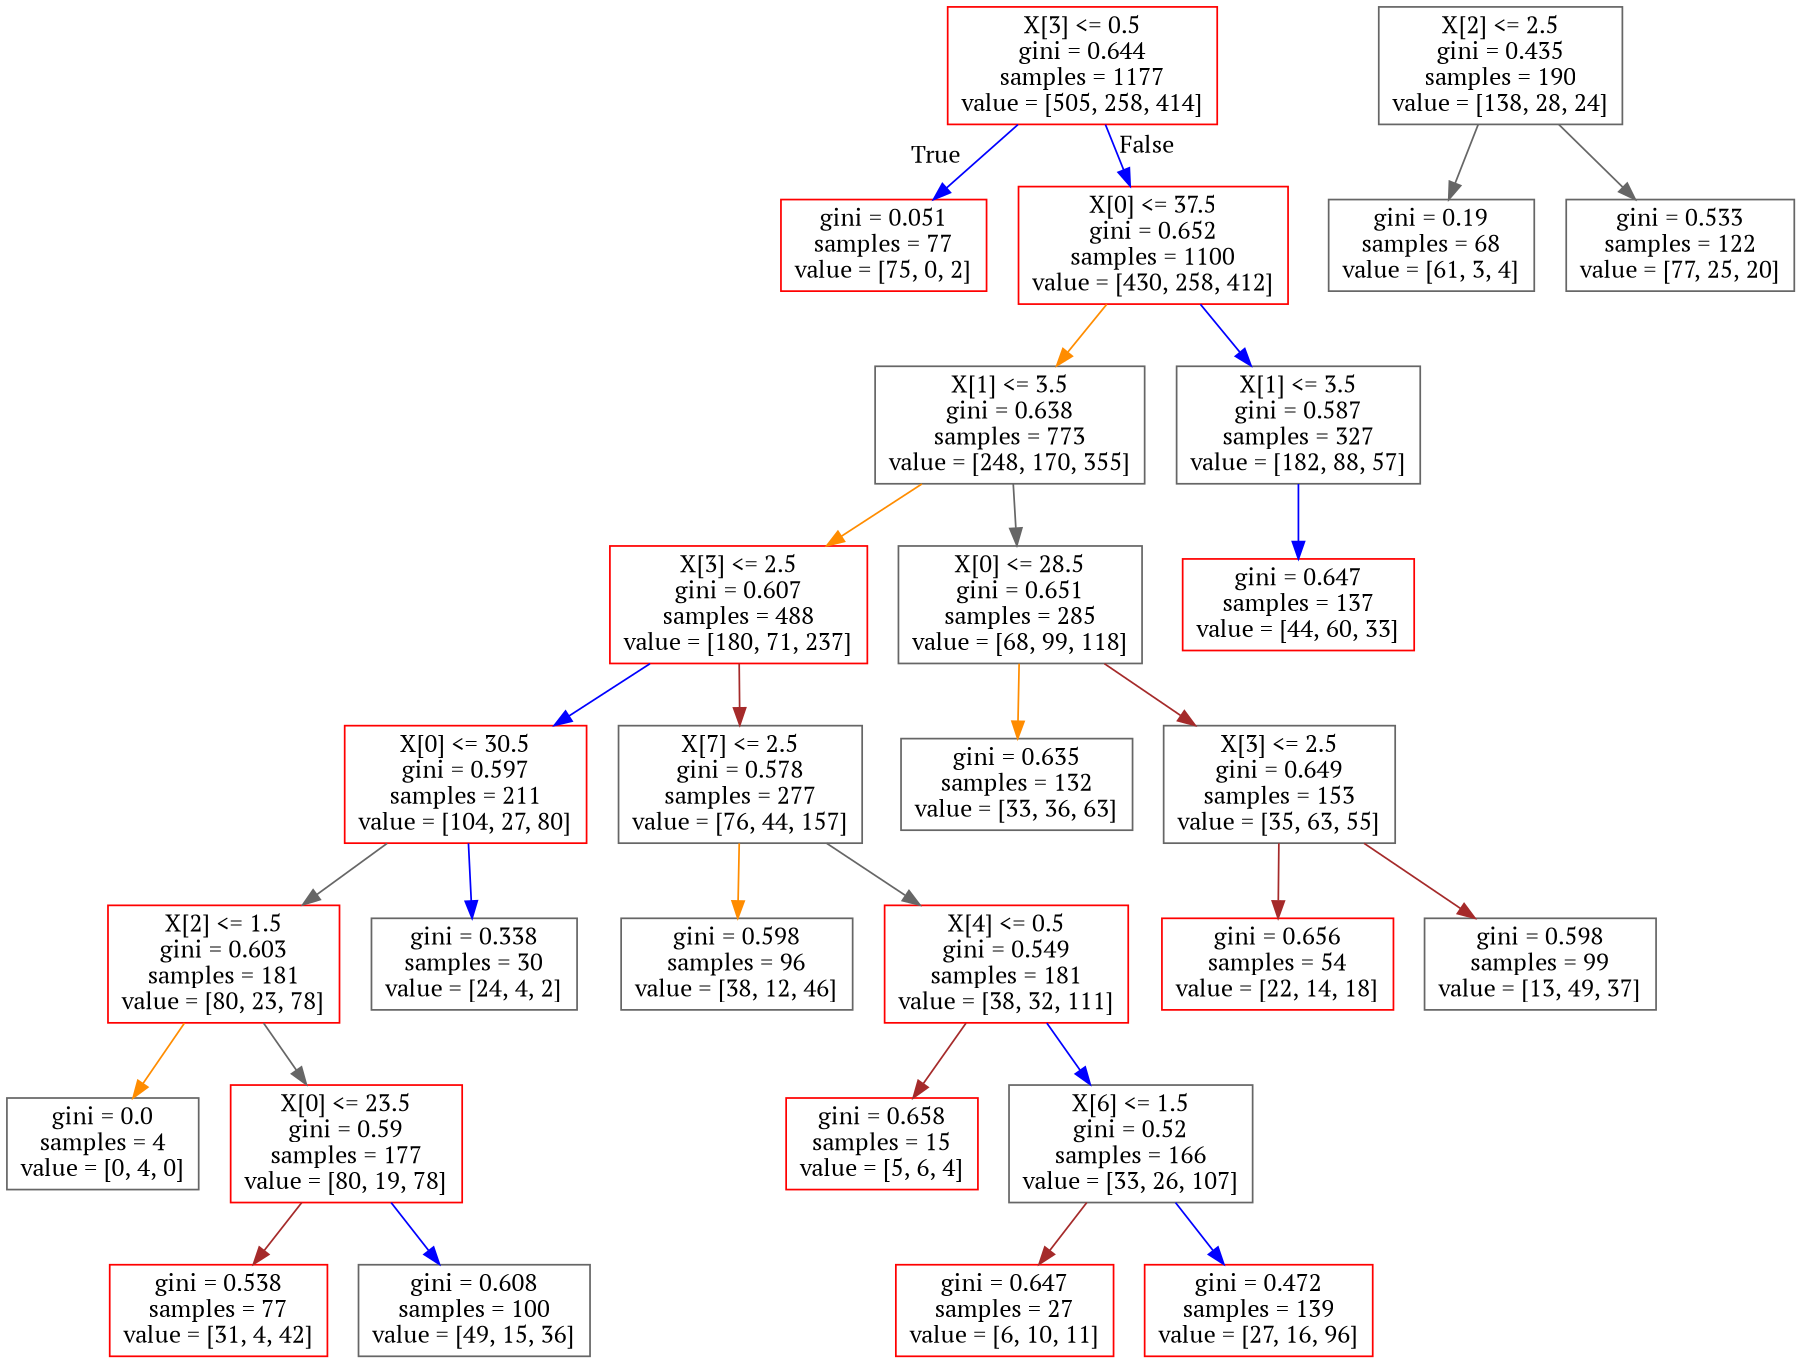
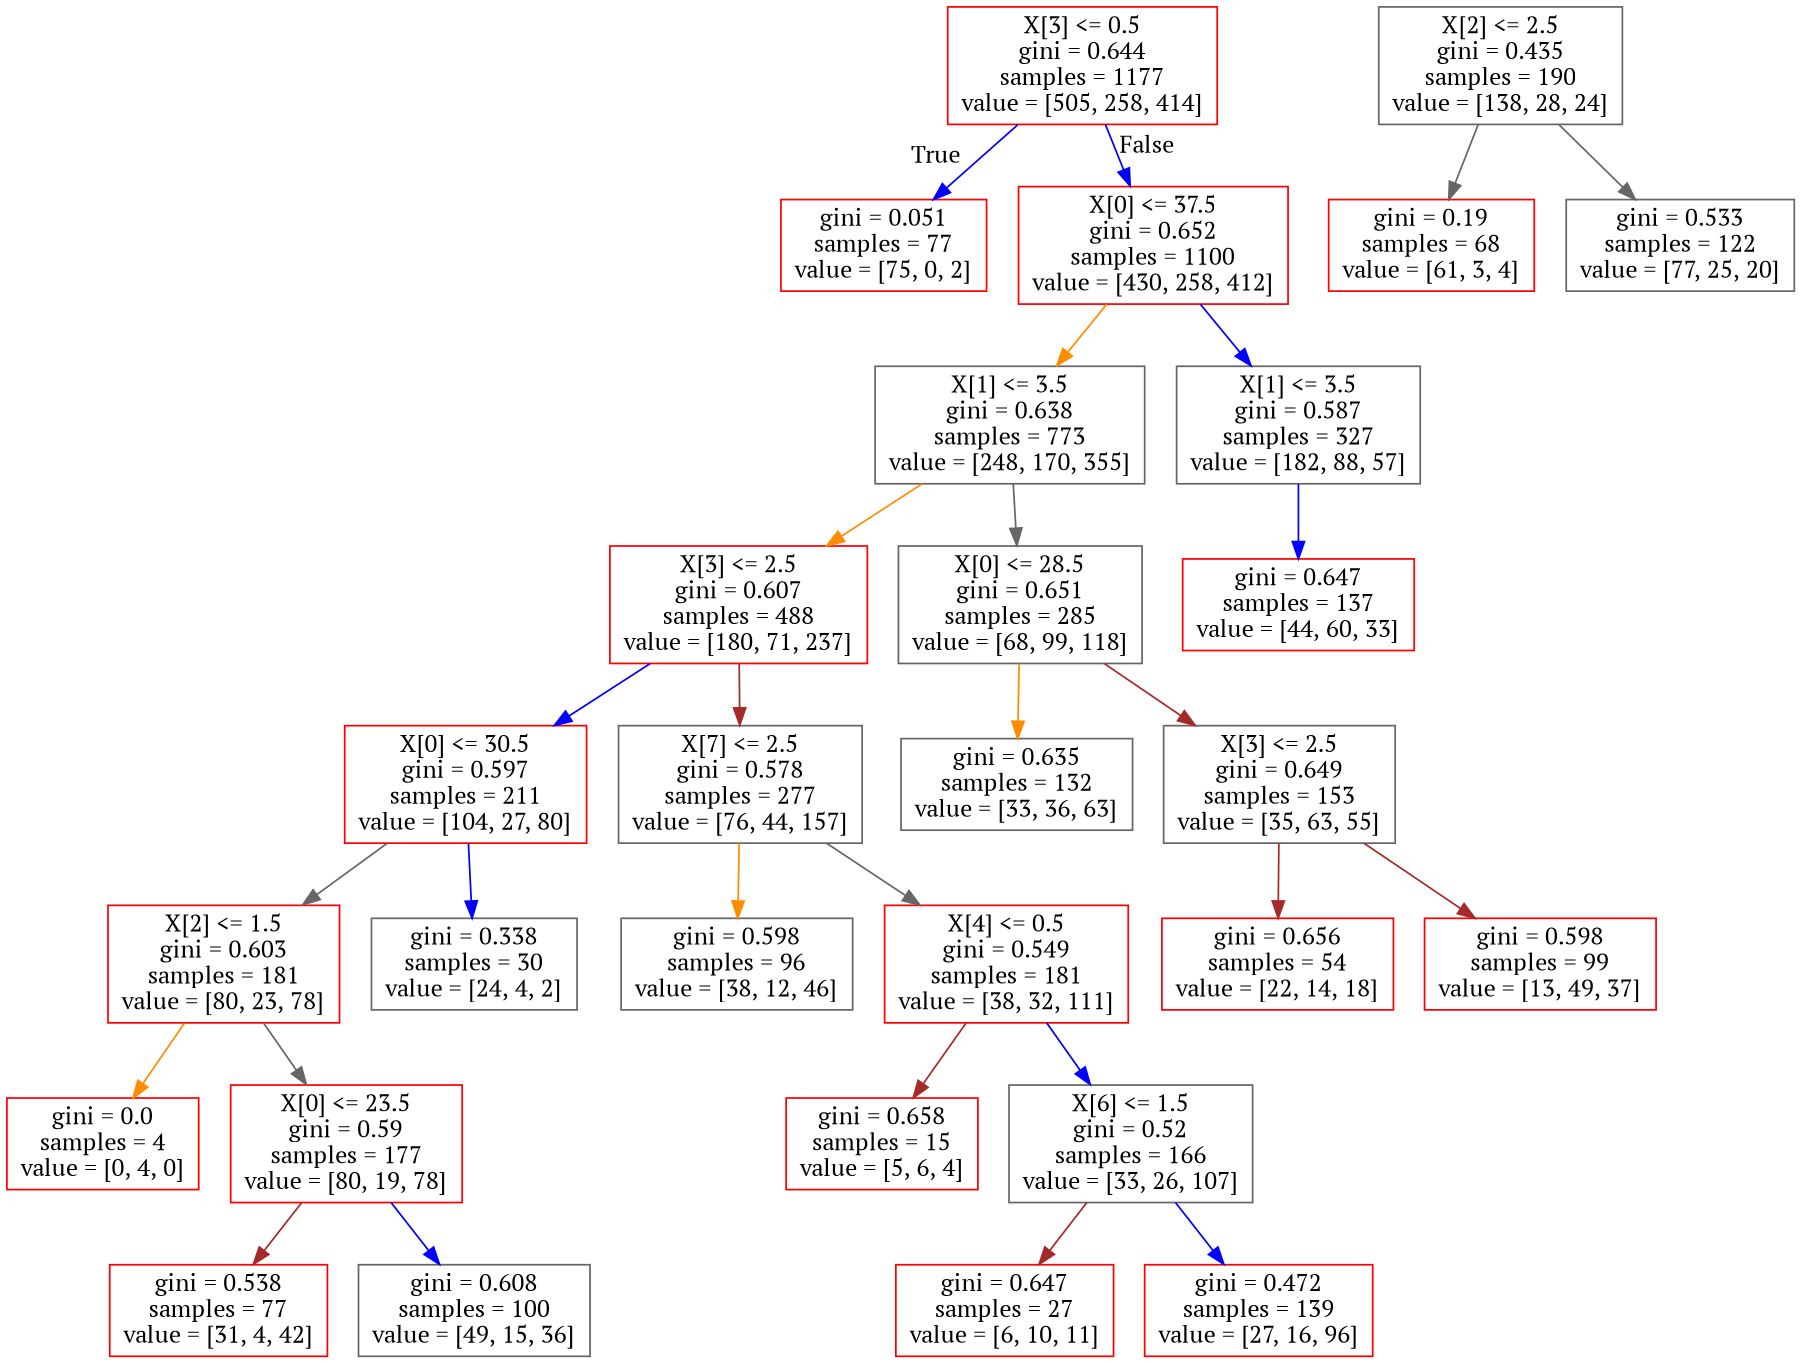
  digraph {
    fontname="PT Serif"
    node [color=red fontname="PT Serif" shape=box]
    edge [color=blue fontname="PT Serif"]
    n1 [label="X[3] <= 0.5\ngini = 0.644\nsamples = 1177\nvalue = [505, 258, 414]"]
    n2 [label="gini = 0.051\nsamples = 77\nvalue = [75, 0, 2]"]
    n3 [label="X[0] <= 37.5\ngini = 0.652\nsamples = 1100\nvalue = [430, 258, 412]"]
    n4 [color=gray40 label="X[1] <= 3.5\ngini = 0.638\nsamples = 773\nvalue = [248, 170, 355]"]
    n5 [color=gray40 label="X[1] <= 3.5\ngini = 0.587\nsamples = 327\nvalue = [182, 88, 57]"]
    n6 [label="X[3] <= 2.5\ngini = 0.607\nsamples = 488\nvalue = [180, 71, 237]"]
    n7 [color=gray40 label="X[0] <= 28.5\ngini = 0.651\nsamples = 285\nvalue = [68, 99, 118]"]
    n8 [label="gini = 0.647\nsamples = 137\nvalue = [44, 60, 33]"]
    n9 [label="X[0] <= 30.5\ngini = 0.597\nsamples = 211\nvalue = [104, 27, 80]"]
    n10 [color=gray40 label="X[7] <= 2.5\ngini = 0.578\nsamples = 277\nvalue = [76, 44, 157]"]
    n11 [color=gray40 label="gini = 0.635\nsamples = 132\nvalue = [33, 36, 63]"]
    n12 [color=gray40 label="X[3] <= 2.5\ngini = 0.649\nsamples = 153\nvalue = [35, 63, 55]"]
    n13 [label="X[2] <= 1.5\ngini = 0.603\nsamples = 181\nvalue = [80, 23, 78]"]
    n14 [color=gray40 label="gini = 0.338\nsamples = 30\nvalue = [24, 4, 2]"]
    n15 [color=gray40 label="gini = 0.598\nsamples = 96\nvalue = [38, 12, 46]"]
    n16 [label="X[4] <= 0.5\ngini = 0.549\nsamples = 181\nvalue = [38, 32, 111]"]
-   n17 [color=gray40 label="gini = 0.0\nsamples = 4\nvalue = [0, 4, 0]"]
+   n17 [label="gini = 0.0\nsamples = 4\nvalue = [0, 4, 0]"]
    n18 [label="X[0] <= 23.5\ngini = 0.59\nsamples = 177\nvalue = [80, 19, 78]"]
    n19 [label="gini = 0.538\nsamples = 77\nvalue = [31, 4, 42]"]
    n20 [color=gray40 label="gini = 0.608\nsamples = 100\nvalue = [49, 15, 36]"]
    n21 [label="gini = 0.658\nsamples = 15\nvalue = [5, 6, 4]"]
    n22 [color=gray40 label="X[6] <= 1.5\ngini = 0.52\nsamples = 166\nvalue = [33, 26, 107]"]
    n23 [label="gini = 0.647\nsamples = 27\nvalue = [6, 10, 11]"]
    n24 [label="gini = 0.472\nsamples = 139\nvalue = [27, 16, 96]"]
    n25 [label="gini = 0.656\nsamples = 54\nvalue = [22, 14, 18]"]
-   n26 [color=gray40 label="gini = 0.598\nsamples = 99\nvalue = [13, 49, 37]"]
+   n26 [label="gini = 0.598\nsamples = 99\nvalue = [13, 49, 37]"]
    n27 [color=gray40 label="X[2] <= 2.5\ngini = 0.435\nsamples = 190\nvalue = [138, 28, 24]"]
-   n28 [color=gray40 label="gini = 0.19\nsamples = 68\nvalue = [61, 3, 4]"]
+   n28 [label="gini = 0.19\nsamples = 68\nvalue = [61, 3, 4]"]
    n29 [color=gray40 label="gini = 0.533\nsamples = 122\nvalue = [77, 25, 20]"]
    n1 -> n2 [headlabel=True labelangle=45 labeldistance=2.5]
    n1 -> n3 [headlabel=False labelangle=-45 labeldistance=2.5]
    n3 -> n4 [color=darkorange]
    n3 -> n5
    n4 -> n6 [color=darkorange]
    n4 -> n7 [color=gray40]
    n5 -> n8
    n6 -> n9
    n6 -> n10 [color=brown]
    n7 -> n11 [color=darkorange]
    n7 -> n12 [color=brown]
    n9 -> n13 [color=gray40]
    n9 -> n14
    n10 -> n15 [color=darkorange]
    n10 -> n16 [color=gray40]
    n12 -> n25 [color=brown]
    n12 -> n26 [color=brown]
    n13 -> n17 [color=darkorange]
    n13 -> n18 [color=gray40]
    n16 -> n21 [color=brown]
    n16 -> n22
    n18 -> n19 [color=brown]
    n18 -> n20
    n22 -> n23 [color=brown]
    n22 -> n24
    n27 -> n28 [color=gray40]
    n27 -> n29 [color=gray40]
  }
